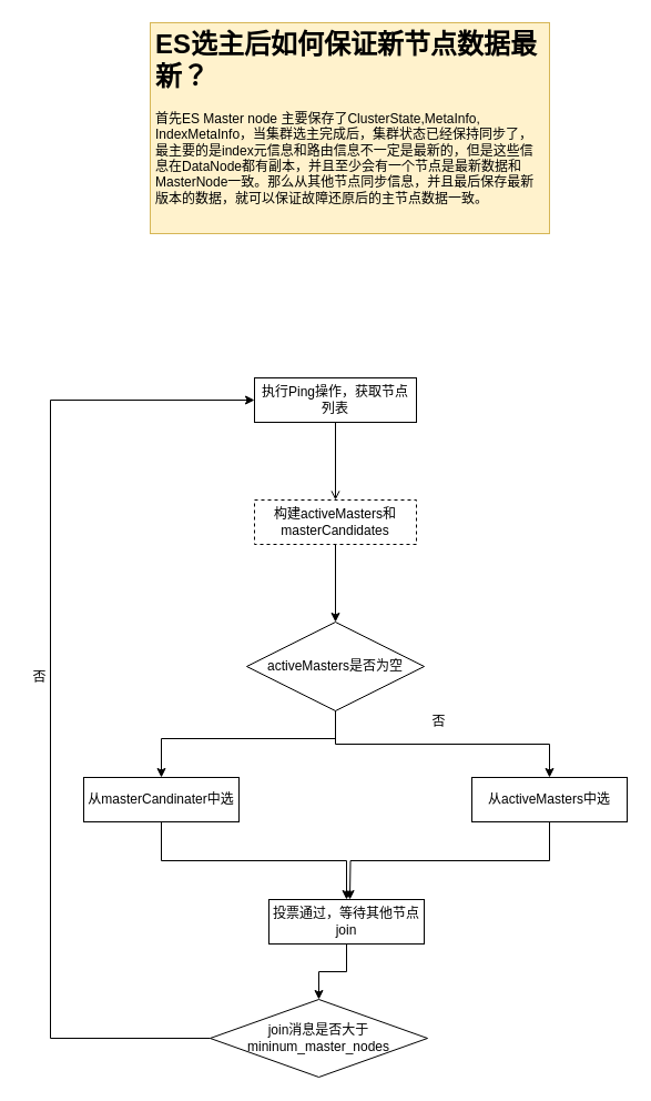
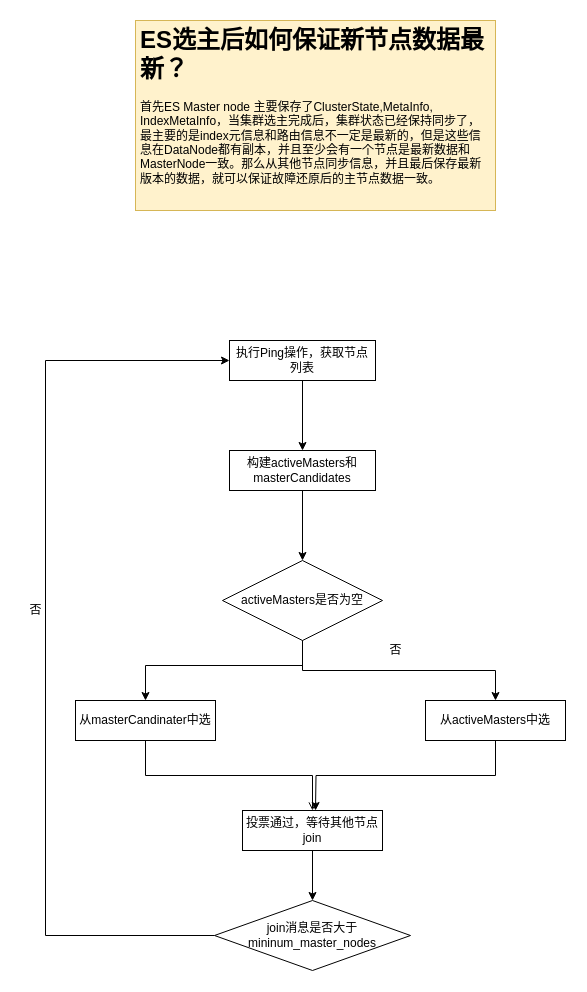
  <mxCell id="0" />
  <mxCell id="1" parent="0" />
- <mxCell id="2" style="edgeStyle=orthogonalEdgeStyle;rounded=0;orthogonalLoop=1;jettySize=auto;html=1;exitX=0.5;exitY=1;exitDx=0;exitDy=0;endArrow=open;" edge="1" parent="1" source="3" target="5"><mxGeometry relative="1" as="geometry" /></mxCell>
+ <mxCell id="2" style="edgeStyle=orthogonalEdgeStyle;rounded=0;orthogonalLoop=1;jettySize=auto;html=1;exitX=0.5;exitY=1;exitDx=0;exitDy=0;" edge="1" parent="1" source="3" target="5"><mxGeometry relative="1" as="geometry" /></mxCell>
  <mxCell id="3" value="执行Ping操作，获取节点列表" style="rounded=0;whiteSpace=wrap;html=1;" vertex="1" parent="1"><mxGeometry x="229" y="340" width="146" height="40" as="geometry" /></mxCell>
  <mxCell id="4" style="edgeStyle=orthogonalEdgeStyle;rounded=0;orthogonalLoop=1;jettySize=auto;html=1;exitX=0.5;exitY=1;exitDx=0;exitDy=0;" edge="1" parent="1" source="5" target="8"><mxGeometry relative="1" as="geometry" /></mxCell>
- <mxCell id="5" value="构建activeMasters和&lt;br&gt;masterCandidates" style="rounded=0;whiteSpace=wrap;html=1;dashed=1;" vertex="1" parent="1"><mxGeometry x="229" y="450" width="146" height="40" as="geometry" /></mxCell>
+ <mxCell id="5" value="构建activeMasters和&lt;br&gt;masterCandidates" style="rounded=0;whiteSpace=wrap;html=1;" vertex="1" parent="1"><mxGeometry x="229" y="450" width="146" height="40" as="geometry" /></mxCell>
  <mxCell id="6" style="edgeStyle=orthogonalEdgeStyle;rounded=0;orthogonalLoop=1;jettySize=auto;html=1;exitX=0.5;exitY=1;exitDx=0;exitDy=0;entryX=0.5;entryY=0;entryDx=0;entryDy=0;" edge="1" parent="1" source="8" target="10"><mxGeometry relative="1" as="geometry" /></mxCell>
  <mxCell id="7" style="edgeStyle=orthogonalEdgeStyle;rounded=0;orthogonalLoop=1;jettySize=auto;html=1;exitX=0.5;exitY=1;exitDx=0;exitDy=0;entryX=0.5;entryY=0;entryDx=0;entryDy=0;" edge="1" parent="1" target="13"><mxGeometry relative="1" as="geometry"><mxPoint x="302" y="635" as="sourcePoint" /><mxPoint x="175" y="695" as="targetPoint" /><Array as="points"><mxPoint x="302" y="665" /><mxPoint x="145" y="665" /></Array></mxGeometry></mxCell>
  <mxCell id="8" value="activeMasters是否为空" style="rhombus;whiteSpace=wrap;html=1;" vertex="1" parent="1"><mxGeometry x="222" y="560" width="160" height="80" as="geometry" /></mxCell>
  <mxCell id="9" style="edgeStyle=orthogonalEdgeStyle;rounded=0;orthogonalLoop=1;jettySize=auto;html=1;exitX=0.5;exitY=1;exitDx=0;exitDy=0;" edge="1" parent="1" source="10"><mxGeometry relative="1" as="geometry"><mxPoint x="315" y="810" as="targetPoint" /></mxGeometry></mxCell>
  <mxCell id="10" value="从activeMasters中选" style="rounded=0;whiteSpace=wrap;html=1;" vertex="1" parent="1"><mxGeometry x="425" y="700" width="140" height="40" as="geometry" /></mxCell>
  <mxCell id="11" value="否" style="text;html=1;align=center;verticalAlign=middle;resizable=0;points=[];autosize=1;strokeColor=none;fillColor=none;" vertex="1" parent="1"><mxGeometry x="380" y="640" width="30" height="20" as="geometry" /></mxCell>
- <mxCell id="12" style="edgeStyle=orthogonalEdgeStyle;rounded=0;orthogonalLoop=1;jettySize=auto;html=1;exitX=0.5;exitY=1;exitDx=0;exitDy=0;" edge="1" parent="1" source="13" target="15"><mxGeometry relative="1" as="geometry" /></mxCell>
+ <mxCell id="12" style="edgeStyle=orthogonalEdgeStyle;rounded=0;orthogonalLoop=1;jettySize=auto;html=1;exitX=0.5;exitY=1;exitDx=0;exitDy=0;endArrow=open;" edge="1" parent="1" source="13" target="15"><mxGeometry relative="1" as="geometry" /></mxCell>
  <mxCell id="13" value="从masterCandinater中选" style="rounded=0;whiteSpace=wrap;html=1;" vertex="1" parent="1"><mxGeometry x="75" y="700" width="140" height="40" as="geometry" /></mxCell>
  <mxCell id="14" style="edgeStyle=orthogonalEdgeStyle;rounded=0;orthogonalLoop=1;jettySize=auto;html=1;exitX=0.5;exitY=1;exitDx=0;exitDy=0;" edge="1" parent="1" source="15" target="17"><mxGeometry relative="1" as="geometry" /></mxCell>
  <mxCell id="15" value="投票通过，等待其他节点join" style="rounded=0;whiteSpace=wrap;html=1;" vertex="1" parent="1"><mxGeometry x="242" y="810" width="140" height="40" as="geometry" /></mxCell>
  <mxCell id="16" style="edgeStyle=orthogonalEdgeStyle;rounded=0;orthogonalLoop=1;jettySize=auto;html=1;entryX=0;entryY=0.5;entryDx=0;entryDy=0;" edge="1" parent="1" source="17" target="3"><mxGeometry relative="1" as="geometry"><Array as="points"><mxPoint x="45" y="935" /><mxPoint x="45" y="360" /></Array></mxGeometry></mxCell>
- <mxCell id="17" value="join消息是否大于mininum_master_nodes" style="rhombus;whiteSpace=wrap;html=1;" vertex="1" parent="1"><mxGeometry x="189" y="900" width="196" height="70" as="geometry" /></mxCell>
+ <mxCell id="17" value="join消息是否大于mininum_master_nodes" style="rhombus;whiteSpace=wrap;html=1;" vertex="1" parent="1"><mxGeometry x="214" y="900" width="196" height="70" as="geometry" /></mxCell>
  <mxCell id="18" value="否" style="text;html=1;align=center;verticalAlign=middle;resizable=0;points=[];autosize=1;strokeColor=none;fillColor=none;" vertex="1" parent="1"><mxGeometry x="20" y="600" width="30" height="20" as="geometry" /></mxCell>
  <mxCell id="19" value="&lt;h1&gt;ES选主后如何保证新节点数据最新？&lt;/h1&gt;&lt;p&gt;首先ES Master node 主要保存了ClusterState,MetaInfo, IndexMetaInfo，当集群选主完成后，集群状态已经保持同步了，最主要的是index元信息和路由信息不一定是最新的，但是这些信息在DataNode都有副本，并且至少会有一个节点是最新数据和MasterNode一致。那么从其他节点同步信息，并且最后保存最新版本的数据，就可以保证故障还原后的主节点数据一致。&lt;/p&gt;&lt;p&gt;&lt;br&gt;&lt;/p&gt;" style="text;html=1;strokeColor=#d6b656;fillColor=#fff2cc;spacing=5;spacingTop=-20;whiteSpace=wrap;overflow=hidden;rounded=0;" vertex="1" parent="1"><mxGeometry x="135" y="20" width="360" height="190" as="geometry" /></mxCell>
